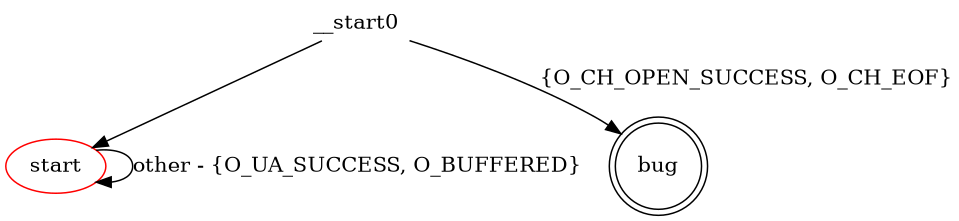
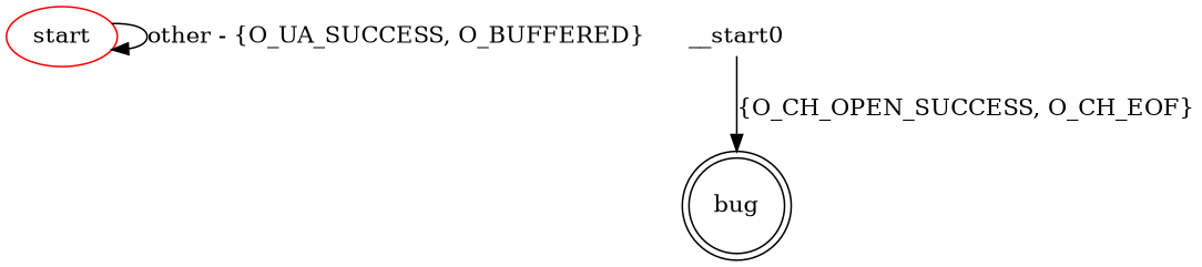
  digraph {
    start [color=red]
    bug [shape=doublecircle]
    __start0 [height=0 shape=none width=0]
    start -> start [label="other - {O_UA_SUCCESS, O_BUFFERED}"]
-   __start0 -> start
    __start0 -> bug [label="{O_CH_OPEN_SUCCESS, O_CH_EOF}"]
  }
